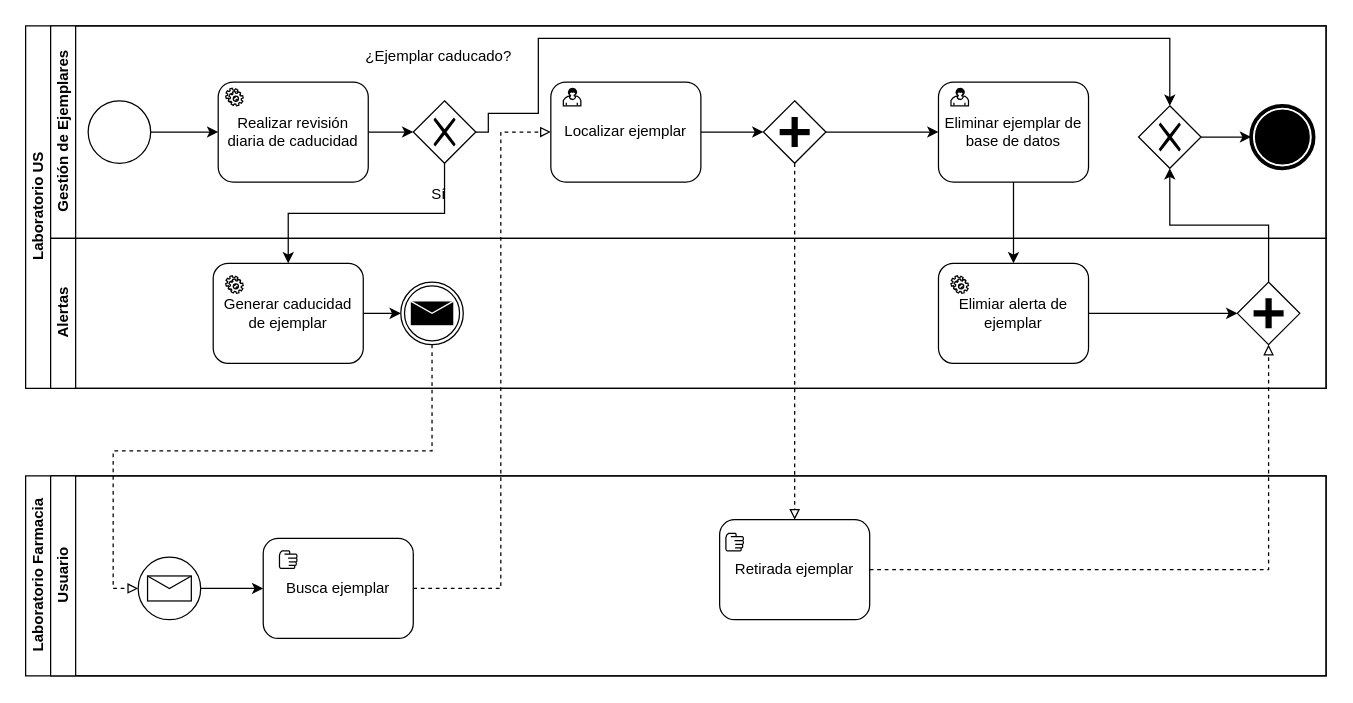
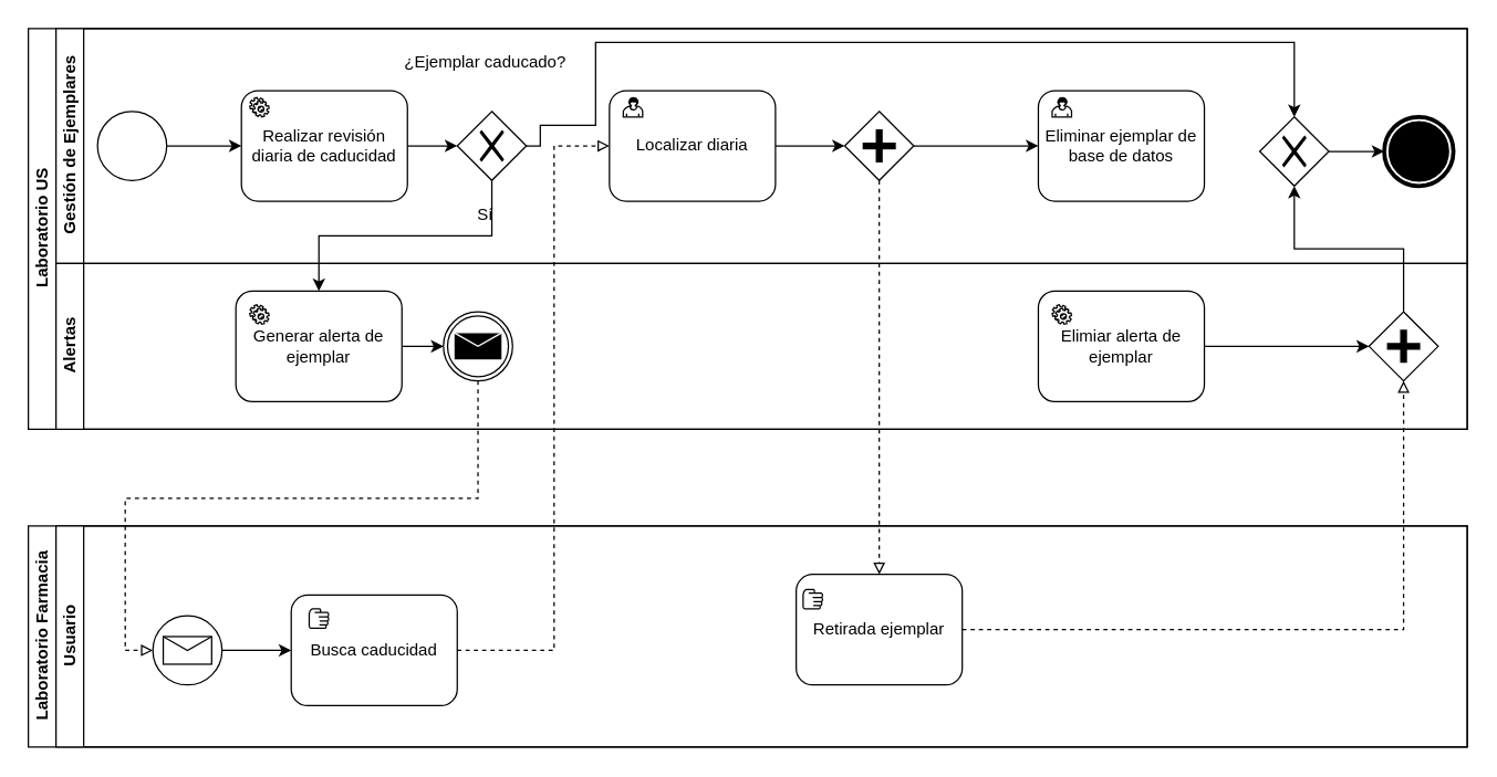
  <mxCell id="0" />
  <mxCell id="1" parent="0" />
  <mxCell id="2" value="Laboratorio US" style="swimlane;html=1;childLayout=stackLayout;resizeParent=1;resizeParentMax=0;horizontal=0;startSize=20;horizontalStack=0;" vertex="1" parent="1"><mxGeometry x="20" y="20" width="1040" height="290" as="geometry" /></mxCell>
  <mxCell id="3" value="Gestión de Ejemplares" style="swimlane;html=1;startSize=20;horizontal=0;" vertex="1" parent="2"><mxGeometry x="20" width="1020" height="170" as="geometry" /></mxCell>
  <mxCell id="4" style="edgeStyle=orthogonalEdgeStyle;rounded=0;orthogonalLoop=1;jettySize=auto;html=1;exitX=1;exitY=0.5;exitDx=0;exitDy=0;entryX=0;entryY=0.5;entryDx=0;entryDy=0;endArrow=classic;endFill=1;" edge="1" parent="3" source="5" target="8"><mxGeometry relative="1" as="geometry" /></mxCell>
  <mxCell id="5" value="Realizar revisión diaria de caducidad" style="shape=ext;rounded=1;html=1;whiteSpace=wrap;" vertex="1" parent="3"><mxGeometry x="134" y="45" width="120" height="80" as="geometry" /></mxCell>
  <mxCell id="6" value="" style="shape=mxgraph.bpmn.service_task;html=1;outlineConnect=0;" vertex="1" parent="3"><mxGeometry x="140" y="50" width="14" height="14" as="geometry" /></mxCell>
  <mxCell id="7" style="edgeStyle=orthogonalEdgeStyle;rounded=0;orthogonalLoop=1;jettySize=auto;html=1;exitX=1;exitY=0.5;exitDx=0;exitDy=0;entryX=0.5;entryY=0;entryDx=0;entryDy=0;endArrow=classic;endFill=1;" edge="1" parent="3" source="8" target="22"><mxGeometry relative="1" as="geometry"><Array as="points"><mxPoint x="350" y="85" /><mxPoint x="350" y="70" /><mxPoint x="390" y="70" /><mxPoint x="390" y="10" /><mxPoint x="895" y="10" /></Array></mxGeometry></mxCell>
  <mxCell id="8" value="" style="shape=mxgraph.bpmn.shape;html=1;verticalLabelPosition=bottom;labelBackgroundColor=#ffffff;verticalAlign=top;align=center;perimeter=rhombusPerimeter;background=gateway;outlineConnect=0;outline=none;symbol=exclusiveGw;" vertex="1" parent="3"><mxGeometry x="290" y="60" width="50" height="50" as="geometry" /></mxCell>
  <mxCell id="9" value="" style="shape=mxgraph.bpmn.shape;html=1;verticalLabelPosition=bottom;labelBackgroundColor=#ffffff;verticalAlign=top;align=center;perimeter=ellipsePerimeter;outlineConnect=0;outline=standard;symbol=general;" vertex="1" parent="3"><mxGeometry x="30" y="60" width="50" height="50" as="geometry" /></mxCell>
  <mxCell id="10" style="edgeStyle=orthogonalEdgeStyle;rounded=0;orthogonalLoop=1;jettySize=auto;html=1;exitX=1;exitY=0.5;exitDx=0;exitDy=0;entryX=0;entryY=0.5;entryDx=0;entryDy=0;" edge="1" parent="3" source="9" target="5"><mxGeometry relative="1" as="geometry" /></mxCell>
  <mxCell id="11" value="¿Ejemplar caducado?" style="text;html=1;align=center;verticalAlign=middle;resizable=0;points=[];autosize=1;" vertex="1" parent="3"><mxGeometry x="245" y="15" width="130" height="20" as="geometry" /></mxCell>
  <mxCell id="12" style="edgeStyle=orthogonalEdgeStyle;rounded=0;orthogonalLoop=1;jettySize=auto;html=1;exitX=1;exitY=0.5;exitDx=0;exitDy=0;entryX=0;entryY=0.5;entryDx=0;entryDy=0;endArrow=classic;endFill=1;" edge="1" parent="3" source="13" target="16"><mxGeometry relative="1" as="geometry"><Array as="points"><mxPoint x="560" y="85" /><mxPoint x="560" y="85" /></Array></mxGeometry></mxCell>
- <mxCell id="13" value="Localizar ejemplar" style="shape=ext;rounded=1;html=1;whiteSpace=wrap;" vertex="1" parent="3"><mxGeometry x="400" y="45" width="120" height="80" as="geometry" /></mxCell>
+ <mxCell id="13" value="Localizar diaria" style="shape=ext;rounded=1;html=1;whiteSpace=wrap;" vertex="1" parent="3"><mxGeometry x="400" y="45" width="120" height="80" as="geometry" /></mxCell>
  <mxCell id="14" value="" style="shape=mxgraph.bpmn.user_task;html=1;outlineConnect=0;" vertex="1" parent="3"><mxGeometry x="410" y="50" width="14" height="14" as="geometry" /></mxCell>
  <mxCell id="15" style="edgeStyle=orthogonalEdgeStyle;rounded=0;orthogonalLoop=1;jettySize=auto;html=1;exitX=1;exitY=0.5;exitDx=0;exitDy=0;entryX=0;entryY=0.5;entryDx=0;entryDy=0;endArrow=classic;endFill=1;" edge="1" parent="3" source="16" target="17"><mxGeometry relative="1" as="geometry" /></mxCell>
  <mxCell id="16" value="" style="shape=mxgraph.bpmn.shape;html=1;verticalLabelPosition=bottom;labelBackgroundColor=#ffffff;verticalAlign=top;align=center;perimeter=rhombusPerimeter;background=gateway;outlineConnect=0;outline=none;symbol=parallelGw;" vertex="1" parent="3"><mxGeometry x="570" y="60" width="50" height="50" as="geometry" /></mxCell>
  <mxCell id="17" value="Eliminar ejemplar de base de datos" style="shape=ext;rounded=1;html=1;whiteSpace=wrap;" vertex="1" parent="3"><mxGeometry x="710" y="45" width="120" height="80" as="geometry" /></mxCell>
  <mxCell id="18" value="" style="shape=mxgraph.bpmn.user_task;html=1;outlineConnect=0;" vertex="1" parent="3"><mxGeometry x="720" y="50" width="14" height="14" as="geometry" /></mxCell>
  <mxCell id="19" value="Sí" style="text;html=1;align=center;verticalAlign=middle;resizable=0;points=[];autosize=1;" vertex="1" parent="3"><mxGeometry x="295" y="125" width="30" height="20" as="geometry" /></mxCell>
  <mxCell id="20" value="" style="shape=mxgraph.bpmn.shape;html=1;verticalLabelPosition=bottom;labelBackgroundColor=#ffffff;verticalAlign=top;align=center;perimeter=ellipsePerimeter;outlineConnect=0;outline=end;symbol=terminate;" vertex="1" parent="3"><mxGeometry x="960" y="64" width="50" height="50" as="geometry" /></mxCell>
  <mxCell id="21" style="edgeStyle=orthogonalEdgeStyle;rounded=0;orthogonalLoop=1;jettySize=auto;html=1;exitX=1;exitY=0.5;exitDx=0;exitDy=0;entryX=0;entryY=0.5;entryDx=0;entryDy=0;endArrow=classic;endFill=1;" edge="1" parent="3" source="22" target="20"><mxGeometry relative="1" as="geometry" /></mxCell>
  <mxCell id="22" value="" style="shape=mxgraph.bpmn.shape;html=1;verticalLabelPosition=bottom;labelBackgroundColor=#ffffff;verticalAlign=top;align=center;perimeter=rhombusPerimeter;background=gateway;outlineConnect=0;outline=none;symbol=exclusiveGw;" vertex="1" parent="3"><mxGeometry x="870" y="64" width="50" height="50" as="geometry" /></mxCell>
  <mxCell id="23" value="Alertas" style="swimlane;html=1;startSize=20;horizontal=0;" vertex="1" parent="2"><mxGeometry x="20" y="170" width="1020" height="120" as="geometry" /></mxCell>
  <mxCell id="24" style="edgeStyle=orthogonalEdgeStyle;rounded=0;orthogonalLoop=1;jettySize=auto;html=1;exitX=1;exitY=0.5;exitDx=0;exitDy=0;entryX=0;entryY=0.5;entryDx=0;entryDy=0;endArrow=classic;endFill=1;" edge="1" parent="23" source="25" target="27"><mxGeometry relative="1" as="geometry" /></mxCell>
- <mxCell id="25" value="Generar caducidad de ejemplar" style="shape=ext;rounded=1;html=1;whiteSpace=wrap;" vertex="1" parent="23"><mxGeometry x="130" y="20" width="120" height="80" as="geometry" /></mxCell>
+ <mxCell id="25" value="Generar alerta de ejemplar" style="shape=ext;rounded=1;html=1;whiteSpace=wrap;" vertex="1" parent="23"><mxGeometry x="130" y="20" width="120" height="80" as="geometry" /></mxCell>
  <mxCell id="26" value="" style="shape=mxgraph.bpmn.service_task;html=1;outlineConnect=0;" vertex="1" parent="23"><mxGeometry x="140" y="30" width="14" height="14" as="geometry" /></mxCell>
  <mxCell id="27" value="" style="shape=mxgraph.bpmn.shape;html=1;verticalLabelPosition=bottom;labelBackgroundColor=#ffffff;verticalAlign=top;align=center;perimeter=ellipsePerimeter;outlineConnect=0;outline=throwing;symbol=message;" vertex="1" parent="23"><mxGeometry x="280" y="35" width="50" height="50" as="geometry" /></mxCell>
  <mxCell id="28" style="edgeStyle=orthogonalEdgeStyle;rounded=0;orthogonalLoop=1;jettySize=auto;html=1;exitX=1;exitY=0.5;exitDx=0;exitDy=0;entryX=0;entryY=0.5;entryDx=0;entryDy=0;endArrow=classic;endFill=1;" edge="1" parent="23" source="29" target="31"><mxGeometry relative="1" as="geometry" /></mxCell>
  <mxCell id="29" value="Elimiar alerta de ejemplar" style="shape=ext;rounded=1;html=1;whiteSpace=wrap;" vertex="1" parent="23"><mxGeometry x="710" y="20" width="120" height="80" as="geometry" /></mxCell>
  <mxCell id="30" value="" style="shape=mxgraph.bpmn.service_task;html=1;outlineConnect=0;" vertex="1" parent="23"><mxGeometry x="720" y="30" width="14" height="14" as="geometry" /></mxCell>
  <mxCell id="31" value="" style="shape=mxgraph.bpmn.shape;html=1;verticalLabelPosition=bottom;labelBackgroundColor=#ffffff;verticalAlign=top;align=center;perimeter=rhombusPerimeter;background=gateway;outlineConnect=0;outline=none;symbol=parallelGw;" vertex="1" parent="23"><mxGeometry x="949" y="35" width="50" height="50" as="geometry" /></mxCell>
  <mxCell id="32" style="edgeStyle=orthogonalEdgeStyle;rounded=0;orthogonalLoop=1;jettySize=auto;html=1;exitX=0.5;exitY=1;exitDx=0;exitDy=0;endArrow=classic;endFill=1;" edge="1" parent="2" source="8" target="25"><mxGeometry relative="1" as="geometry" /></mxCell>
- <mxCell id="33" style="edgeStyle=orthogonalEdgeStyle;rounded=0;orthogonalLoop=1;jettySize=auto;html=1;exitX=0.5;exitY=1;exitDx=0;exitDy=0;endArrow=classic;endFill=1;" edge="1" parent="2" source="17" target="29"><mxGeometry relative="1" as="geometry" /></mxCell>
  <mxCell id="34" style="edgeStyle=orthogonalEdgeStyle;rounded=0;orthogonalLoop=1;jettySize=auto;html=1;exitX=0.5;exitY=0;exitDx=0;exitDy=0;entryX=0.5;entryY=1;entryDx=0;entryDy=0;endArrow=classic;endFill=1;" edge="1" parent="2" source="31" target="22"><mxGeometry relative="1" as="geometry" /></mxCell>
  <mxCell id="35" value="Laboratorio Farmacia" style="swimlane;html=1;childLayout=stackLayout;resizeParent=1;resizeParentMax=0;horizontal=0;startSize=20;horizontalStack=0;" vertex="1" parent="1"><mxGeometry x="20" y="380" width="1040" height="160" as="geometry" /></mxCell>
  <mxCell id="36" value="Usuario" style="swimlane;html=1;startSize=20;horizontal=0;" vertex="1" parent="35"><mxGeometry x="20" width="1020" height="160" as="geometry" /></mxCell>
- <mxCell id="37" value="Busca ejemplar" style="shape=ext;rounded=1;html=1;whiteSpace=wrap;" vertex="1" parent="36"><mxGeometry x="170" y="50" width="120" height="80" as="geometry" /></mxCell>
+ <mxCell id="37" value="Busca caducidad" style="shape=ext;rounded=1;html=1;whiteSpace=wrap;" vertex="1" parent="36"><mxGeometry x="170" y="50" width="120" height="80" as="geometry" /></mxCell>
  <mxCell id="38" style="edgeStyle=orthogonalEdgeStyle;rounded=0;orthogonalLoop=1;jettySize=auto;html=1;exitX=1;exitY=0.5;exitDx=0;exitDy=0;endArrow=classic;endFill=1;" edge="1" parent="36" source="39" target="37"><mxGeometry relative="1" as="geometry" /></mxCell>
  <mxCell id="39" value="" style="shape=mxgraph.bpmn.shape;html=1;verticalLabelPosition=bottom;labelBackgroundColor=#ffffff;verticalAlign=top;align=center;perimeter=ellipsePerimeter;outlineConnect=0;outline=standard;symbol=message;" vertex="1" parent="36"><mxGeometry x="70" y="65" width="50" height="50" as="geometry" /></mxCell>
  <mxCell id="40" value="" style="shape=mxgraph.bpmn.manual_task;html=1;outlineConnect=0;" vertex="1" parent="36"><mxGeometry x="183" y="60" width="14" height="14" as="geometry" /></mxCell>
  <mxCell id="41" value="Retirada ejemplar" style="shape=ext;rounded=1;html=1;whiteSpace=wrap;" vertex="1" parent="36"><mxGeometry x="535" y="35" width="120" height="80" as="geometry" /></mxCell>
  <mxCell id="42" value="" style="shape=mxgraph.bpmn.manual_task;html=1;outlineConnect=0;" vertex="1" parent="36"><mxGeometry x="540" y="46" width="14" height="14" as="geometry" /></mxCell>
  <mxCell id="43" style="edgeStyle=orthogonalEdgeStyle;rounded=0;orthogonalLoop=1;jettySize=auto;html=1;exitX=0.5;exitY=1;exitDx=0;exitDy=0;entryX=0;entryY=0.5;entryDx=0;entryDy=0;endArrow=block;endFill=0;dashed=1;" edge="1" parent="1" source="27" target="39"><mxGeometry relative="1" as="geometry" /></mxCell>
  <mxCell id="44" style="edgeStyle=orthogonalEdgeStyle;rounded=0;orthogonalLoop=1;jettySize=auto;html=1;exitX=1;exitY=0.5;exitDx=0;exitDy=0;entryX=0;entryY=0.5;entryDx=0;entryDy=0;endArrow=block;endFill=0;dashed=1;" edge="1" parent="1" source="37" target="13"><mxGeometry relative="1" as="geometry"><Array as="points"><mxPoint x="400" y="470" /><mxPoint x="400" y="105" /></Array></mxGeometry></mxCell>
  <mxCell id="45" style="edgeStyle=orthogonalEdgeStyle;rounded=0;orthogonalLoop=1;jettySize=auto;html=1;exitX=0.5;exitY=1;exitDx=0;exitDy=0;entryX=0.5;entryY=0;entryDx=0;entryDy=0;endArrow=block;endFill=0;dashed=1;" edge="1" parent="1" source="16" target="41"><mxGeometry relative="1" as="geometry" /></mxCell>
  <mxCell id="46" style="edgeStyle=orthogonalEdgeStyle;rounded=0;orthogonalLoop=1;jettySize=auto;html=1;exitX=1;exitY=0.5;exitDx=0;exitDy=0;endArrow=block;endFill=0;dashed=1;" edge="1" parent="1" source="41" target="31"><mxGeometry relative="1" as="geometry" /></mxCell>
